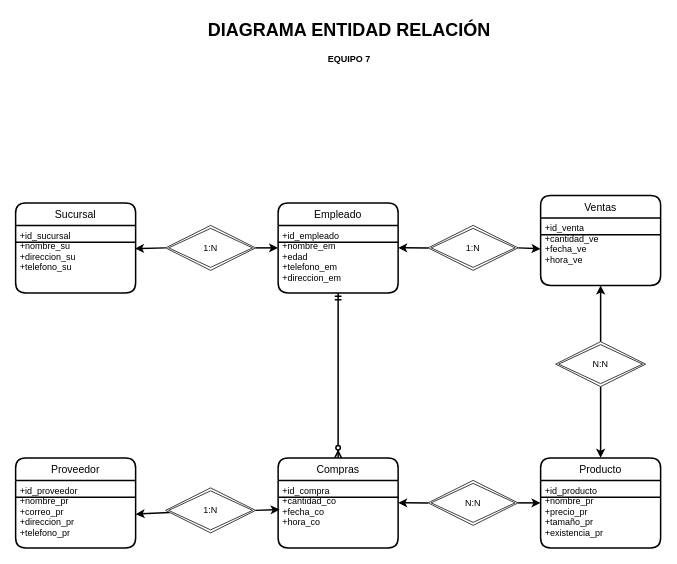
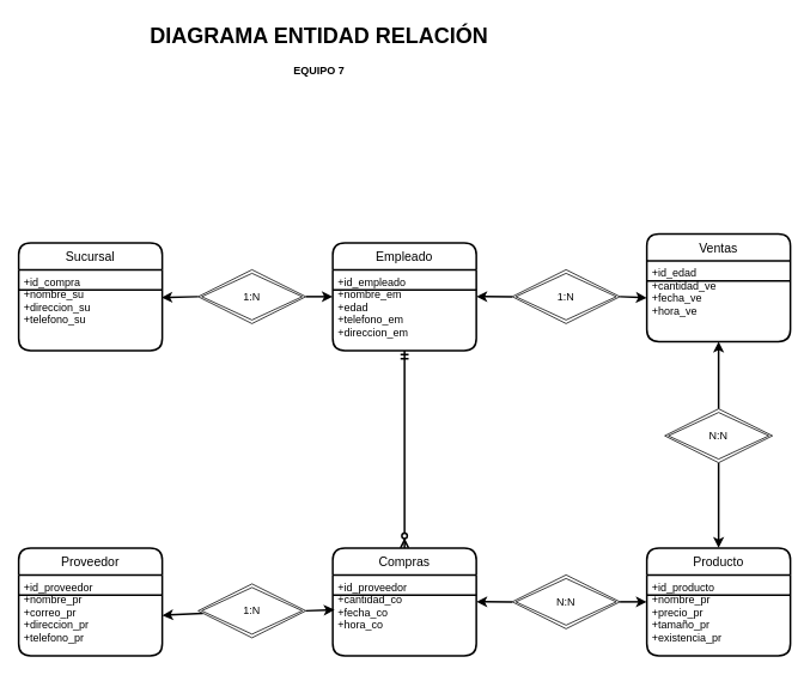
  <mxCell id="0" />
  <mxCell id="1" parent="0" />
  <mxCell id="2" value="" style="fontSize=12;html=1;endArrow=ERzeroToMany;startArrow=ERmandOne;strokeWidth=2;entryX=0.5;entryY=0;entryDx=0;entryDy=0;exitX=0.5;exitY=1;exitDx=0;exitDy=0;" parent="1" source="4" target="6" edge="1"><mxGeometry width="100" height="100" relative="1" as="geometry"><mxPoint x="300" y="540" as="sourcePoint" /><mxPoint x="400" y="440" as="targetPoint" /></mxGeometry></mxCell>
  <mxCell id="3" value="Empleado" style="swimlane;childLayout=stackLayout;horizontal=1;startSize=30;horizontalStack=0;rounded=1;fontSize=14;fontStyle=0;strokeWidth=2;resizeParent=0;resizeLast=1;shadow=0;dashed=0;align=center;" parent="1" vertex="1"><mxGeometry x="370" y="270" width="160" height="120" as="geometry" /></mxCell>
  <mxCell id="4" value="+id_empleado&#10;+nombre_em&#10;+edad&#10;+telefono_em&#10;+direccion_em" style="align=left;strokeColor=none;fillColor=none;spacingLeft=4;fontSize=12;verticalAlign=top;resizable=0;rotatable=0;part=1;" parent="3" vertex="1"><mxGeometry y="30" width="160" height="90" as="geometry" /></mxCell>
  <mxCell id="5" value="" style="endArrow=none;html=1;strokeWidth=2;exitX=0;exitY=0.25;exitDx=0;exitDy=0;entryX=1;entryY=0.25;entryDx=0;entryDy=0;" parent="3" source="4" target="4" edge="1"><mxGeometry width="50" height="50" relative="1" as="geometry"><mxPoint x="210" y="40" as="sourcePoint" /><mxPoint x="260" y="-10" as="targetPoint" /></mxGeometry></mxCell>
  <mxCell id="6" value="Compras" style="swimlane;childLayout=stackLayout;horizontal=1;startSize=30;horizontalStack=0;rounded=1;fontSize=14;fontStyle=0;strokeWidth=2;resizeParent=0;resizeLast=1;shadow=0;dashed=0;align=center;" parent="1" vertex="1"><mxGeometry x="370" y="610" width="160" height="120" as="geometry" /></mxCell>
- <mxCell id="7" value="+id_compra&#10;+cantidad_co&#10;+fecha_co&#10;+hora_co" style="align=left;strokeColor=none;fillColor=none;spacingLeft=4;fontSize=12;verticalAlign=top;resizable=0;rotatable=0;part=1;" parent="6" vertex="1"><mxGeometry y="30" width="160" height="90" as="geometry" /></mxCell>
+ <mxCell id="7" value="+id_proveedor&#10;+cantidad_co&#10;+fecha_co&#10;+hora_co" style="align=left;strokeColor=none;fillColor=none;spacingLeft=4;fontSize=12;verticalAlign=top;resizable=0;rotatable=0;part=1;" parent="6" vertex="1"><mxGeometry y="30" width="160" height="90" as="geometry" /></mxCell>
  <mxCell id="8" style="edgeStyle=none;rounded=1;orthogonalLoop=1;jettySize=auto;html=1;entryX=0;entryY=0.5;entryDx=0;entryDy=0;strokeWidth=2;" parent="6" source="7" target="7" edge="1"><mxGeometry relative="1" as="geometry" /></mxCell>
  <mxCell id="9" value="" style="endArrow=none;html=1;strokeWidth=2;exitX=0;exitY=0.25;exitDx=0;exitDy=0;entryX=1;entryY=0.25;entryDx=0;entryDy=0;" parent="6" source="7" target="7" edge="1"><mxGeometry width="50" height="50" relative="1" as="geometry"><mxPoint x="200" y="-10" as="sourcePoint" /><mxPoint x="250" y="-60" as="targetPoint" /></mxGeometry></mxCell>
- <mxCell id="10" value="&lt;h1&gt;DIAGRAMA ENTIDAD RELACIÓN&lt;/h1&gt;&lt;div&gt;&lt;b&gt;EQUIPO 7&lt;/b&gt;&lt;/div&gt;&lt;div&gt;&lt;b&gt;&lt;br&gt;&lt;/b&gt;&lt;/div&gt;" style="text;html=1;strokeColor=none;fillColor=none;spacing=5;spacingTop=-20;whiteSpace=wrap;overflow=hidden;rounded=0;align=center;" parent="1" vertex="1"><mxGeometry x="240" y="20" width="450" height="120" as="geometry" /></mxCell>
+ <mxCell id="10" value="&lt;h1&gt;DIAGRAMA ENTIDAD RELACIÓN&lt;/h1&gt;&lt;div&gt;&lt;b&gt;EQUIPO 7&lt;/b&gt;&lt;/div&gt;&lt;div&gt;&lt;b&gt;&lt;br&gt;&lt;/b&gt;&lt;/div&gt;" style="text;html=1;strokeColor=none;fillColor=none;spacing=5;spacingTop=-20;whiteSpace=wrap;overflow=hidden;rounded=0;align=center;" parent="1" vertex="1"><mxGeometry x="130" y="20" width="450" height="120" as="geometry" /></mxCell>
  <mxCell id="11" style="edgeStyle=none;rounded=0;orthogonalLoop=1;jettySize=auto;html=1;exitX=0.5;exitY=0;exitDx=0;exitDy=0;entryX=0.5;entryY=1;entryDx=0;entryDy=0;strokeWidth=2;" edge="1" parent="1" source="13" target="36"><mxGeometry relative="1" as="geometry" /></mxCell>
  <mxCell id="12" style="edgeStyle=none;rounded=0;orthogonalLoop=1;jettySize=auto;html=1;exitX=0.5;exitY=1;exitDx=0;exitDy=0;entryX=0.5;entryY=0;entryDx=0;entryDy=0;strokeWidth=2;" edge="1" parent="1" source="13" target="32"><mxGeometry relative="1" as="geometry" /></mxCell>
  <mxCell id="13" value="N:N" style="shape=rhombus;double=1;perimeter=rhombusPerimeter;whiteSpace=wrap;html=1;align=center;" vertex="1" parent="1"><mxGeometry x="740" y="455" width="120" height="60" as="geometry" /></mxCell>
  <mxCell id="14" style="edgeStyle=none;rounded=0;orthogonalLoop=1;jettySize=auto;html=1;exitX=1;exitY=0.5;exitDx=0;exitDy=0;strokeWidth=2;" edge="1" parent="1" source="16" target="36"><mxGeometry relative="1" as="geometry" /></mxCell>
  <mxCell id="15" style="edgeStyle=none;rounded=0;orthogonalLoop=1;jettySize=auto;html=1;exitX=0;exitY=0.5;exitDx=0;exitDy=0;entryX=1;entryY=0.333;entryDx=0;entryDy=0;entryPerimeter=0;strokeWidth=2;" edge="1" parent="1" source="16" target="4"><mxGeometry relative="1" as="geometry" /></mxCell>
  <mxCell id="16" value="1:N" style="shape=rhombus;double=1;perimeter=rhombusPerimeter;whiteSpace=wrap;html=1;align=center;" vertex="1" parent="1"><mxGeometry x="570" y="300" width="120" height="60" as="geometry" /></mxCell>
  <mxCell id="17" style="edgeStyle=none;rounded=0;orthogonalLoop=1;jettySize=auto;html=1;exitX=1;exitY=0.5;exitDx=0;exitDy=0;entryX=0;entryY=0.5;entryDx=0;entryDy=0;strokeWidth=2;" edge="1" parent="1" source="19" target="3"><mxGeometry relative="1" as="geometry" /></mxCell>
  <mxCell id="18" style="edgeStyle=none;rounded=0;orthogonalLoop=1;jettySize=auto;html=1;exitX=0;exitY=0.5;exitDx=0;exitDy=0;entryX=0.994;entryY=0.344;entryDx=0;entryDy=0;entryPerimeter=0;strokeWidth=2;" edge="1" parent="1" source="19" target="21"><mxGeometry relative="1" as="geometry" /></mxCell>
  <mxCell id="19" value="1:N" style="shape=rhombus;double=1;perimeter=rhombusPerimeter;whiteSpace=wrap;html=1;align=center;" vertex="1" parent="1"><mxGeometry x="220" y="300" width="120" height="60" as="geometry" /></mxCell>
  <mxCell id="20" value="Sucursal" style="swimlane;childLayout=stackLayout;horizontal=1;startSize=30;horizontalStack=0;rounded=1;fontSize=14;fontStyle=0;strokeWidth=2;resizeParent=0;resizeLast=1;shadow=0;dashed=0;align=center;" parent="1" vertex="1"><mxGeometry x="20" y="270" width="160" height="120" as="geometry" /></mxCell>
- <mxCell id="21" value="+id_sucursal&#10;+nombre_su&#10;+direccion_su&#10;+telefono_su" style="align=left;strokeColor=none;fillColor=none;spacingLeft=4;fontSize=12;verticalAlign=top;resizable=0;rotatable=0;part=1;" parent="20" vertex="1"><mxGeometry y="30" width="160" height="90" as="geometry" /></mxCell>
+ <mxCell id="21" value="+id_compra&#10;+nombre_su&#10;+direccion_su&#10;+telefono_su" style="align=left;strokeColor=none;fillColor=none;spacingLeft=4;fontSize=12;verticalAlign=top;resizable=0;rotatable=0;part=1;" parent="20" vertex="1"><mxGeometry y="30" width="160" height="90" as="geometry" /></mxCell>
  <mxCell id="22" value="" style="endArrow=none;html=1;strokeWidth=2;exitX=0;exitY=0.25;exitDx=0;exitDy=0;entryX=1;entryY=0.25;entryDx=0;entryDy=0;" parent="20" source="21" target="21" edge="1"><mxGeometry width="50" height="50" relative="1" as="geometry"><mxPoint x="170" y="220" as="sourcePoint" /><mxPoint x="310" y="220" as="targetPoint" /></mxGeometry></mxCell>
  <mxCell id="23" value="Proveedor" style="swimlane;childLayout=stackLayout;horizontal=1;startSize=30;horizontalStack=0;rounded=1;fontSize=14;fontStyle=0;strokeWidth=2;resizeParent=0;resizeLast=1;shadow=0;dashed=0;align=center;" parent="1" vertex="1"><mxGeometry x="20" y="610" width="160" height="120" as="geometry" /></mxCell>
  <mxCell id="24" value="+id_proveedor&#10;+nombre_pr&#10;+correo_pr&#10;+direccion_pr&#10;+telefono_pr" style="align=left;strokeColor=none;fillColor=none;spacingLeft=4;fontSize=12;verticalAlign=top;resizable=0;rotatable=0;part=1;" parent="23" vertex="1"><mxGeometry y="30" width="160" height="90" as="geometry" /></mxCell>
  <mxCell id="25" value="" style="endArrow=none;html=1;strokeWidth=2;exitX=0;exitY=0.25;exitDx=0;exitDy=0;entryX=1;entryY=0.25;entryDx=0;entryDy=0;" parent="23" source="24" target="24" edge="1"><mxGeometry width="50" height="50" relative="1" as="geometry"><mxPoint x="150" y="-20" as="sourcePoint" /><mxPoint x="200" y="-70" as="targetPoint" /></mxGeometry></mxCell>
  <mxCell id="26" style="edgeStyle=none;rounded=0;orthogonalLoop=1;jettySize=auto;html=1;entryX=1;entryY=0.5;entryDx=0;entryDy=0;strokeWidth=2;" edge="1" parent="1" source="28" target="24"><mxGeometry relative="1" as="geometry" /></mxCell>
  <mxCell id="27" style="edgeStyle=none;rounded=0;orthogonalLoop=1;jettySize=auto;html=1;exitX=1;exitY=0.5;exitDx=0;exitDy=0;entryX=0.013;entryY=0.433;entryDx=0;entryDy=0;entryPerimeter=0;strokeWidth=2;" edge="1" parent="1" source="28" target="7"><mxGeometry relative="1" as="geometry" /></mxCell>
  <mxCell id="28" value="1:N" style="shape=rhombus;double=1;perimeter=rhombusPerimeter;whiteSpace=wrap;html=1;align=center;" vertex="1" parent="1"><mxGeometry x="220" y="650" width="120" height="60" as="geometry" /></mxCell>
  <mxCell id="29" style="edgeStyle=none;rounded=0;orthogonalLoop=1;jettySize=auto;html=1;exitX=0;exitY=0.5;exitDx=0;exitDy=0;entryX=1;entryY=0.333;entryDx=0;entryDy=0;entryPerimeter=0;strokeWidth=2;" edge="1" parent="1" source="31" target="7"><mxGeometry relative="1" as="geometry" /></mxCell>
  <mxCell id="30" style="edgeStyle=none;rounded=0;orthogonalLoop=1;jettySize=auto;html=1;exitX=1;exitY=0.5;exitDx=0;exitDy=0;entryX=0;entryY=0.5;entryDx=0;entryDy=0;strokeWidth=2;" edge="1" parent="1" source="31" target="32"><mxGeometry relative="1" as="geometry" /></mxCell>
  <mxCell id="31" value="N:N" style="shape=rhombus;double=1;perimeter=rhombusPerimeter;whiteSpace=wrap;html=1;align=center;" vertex="1" parent="1"><mxGeometry x="570" y="640" width="120" height="60" as="geometry" /></mxCell>
  <mxCell id="32" value="Producto" style="swimlane;childLayout=stackLayout;horizontal=1;startSize=30;horizontalStack=0;rounded=1;fontSize=14;fontStyle=0;strokeWidth=2;resizeParent=0;resizeLast=1;shadow=0;dashed=0;align=center;" parent="1" vertex="1"><mxGeometry x="720" y="610" width="160" height="120" as="geometry" /></mxCell>
  <mxCell id="33" value="+id_producto&#10;+nombre_pr&#10;+precio_pr&#10;+tamaño_pr&#10;+existencia_pr" style="align=left;strokeColor=none;fillColor=none;spacingLeft=4;fontSize=12;verticalAlign=top;resizable=0;rotatable=0;part=1;" parent="32" vertex="1"><mxGeometry y="30" width="160" height="90" as="geometry" /></mxCell>
  <mxCell id="34" value="" style="endArrow=none;html=1;strokeWidth=2;exitX=0;exitY=0.25;exitDx=0;exitDy=0;entryX=1;entryY=0.25;entryDx=0;entryDy=0;" parent="32" source="33" target="33" edge="1"><mxGeometry width="50" height="50" relative="1" as="geometry"><mxPoint x="-190" y="62.5" as="sourcePoint" /><mxPoint x="-30" y="62.5" as="targetPoint" /></mxGeometry></mxCell>
  <mxCell id="35" value="Ventas" style="swimlane;childLayout=stackLayout;horizontal=1;startSize=30;horizontalStack=0;rounded=1;fontSize=14;fontStyle=0;strokeWidth=2;resizeParent=0;resizeLast=1;shadow=0;dashed=0;align=center;" parent="1" vertex="1"><mxGeometry x="720" y="260" width="160" height="120" as="geometry" /></mxCell>
- <mxCell id="36" value="+id_venta&#10;+cantidad_ve&#10;+fecha_ve&#10;+hora_ve" style="align=left;strokeColor=none;fillColor=none;spacingLeft=4;fontSize=12;verticalAlign=top;resizable=0;rotatable=0;part=1;" parent="35" vertex="1"><mxGeometry y="30" width="160" height="90" as="geometry" /></mxCell>
+ <mxCell id="36" value="+id_edad&#10;+cantidad_ve&#10;+fecha_ve&#10;+hora_ve" style="align=left;strokeColor=none;fillColor=none;spacingLeft=4;fontSize=12;verticalAlign=top;resizable=0;rotatable=0;part=1;" parent="35" vertex="1"><mxGeometry y="30" width="160" height="90" as="geometry" /></mxCell>
  <mxCell id="37" value="" style="endArrow=none;html=1;strokeWidth=2;exitX=0;exitY=0.25;exitDx=0;exitDy=0;entryX=1;entryY=0.25;entryDx=0;entryDy=0;" parent="35" source="36" target="36" edge="1"><mxGeometry width="50" height="50" relative="1" as="geometry"><mxPoint x="230" y="90" as="sourcePoint" /><mxPoint x="280" y="40" as="targetPoint" /></mxGeometry></mxCell>
